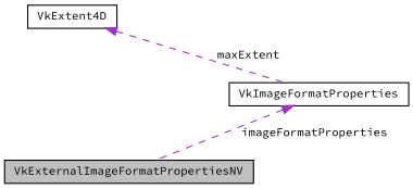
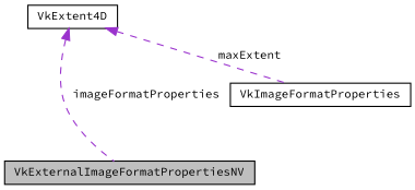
  digraph {
    fontname="Source Code Pro"
    node [color=black fillcolor=white fontname="Source Code Pro" fontsize=10 shape=record style=filled]
    edge [color=darkorchid3 dir=back fontname="Source Code Pro" fontsize=10 labelfontname=Helvetica labelfontsize=10 style=dashed]
    n1 [fillcolor=grey75 fontcolor=black height=0.2 label=VkExternalImageFormatPropertiesNV width=0.4]
    n2 [height=0.2 label=VkImageFormatProperties width=0.4]
    n3 [height=0.2 label=VkExtent4D width=0.4]
-   n2 -> n1 [label=" imageFormatProperties"]
+   n3 -> n1 [label=" imageFormatProperties"]
    n3 -> n2 [label=" maxExtent"]
  }
